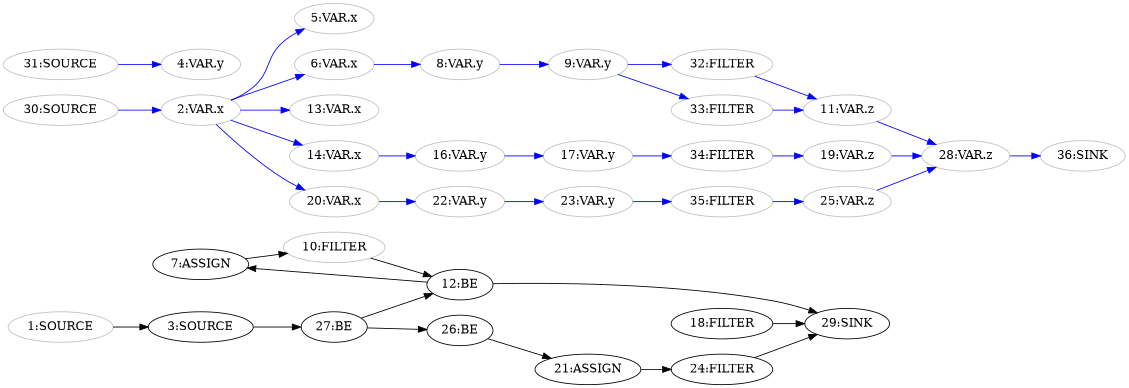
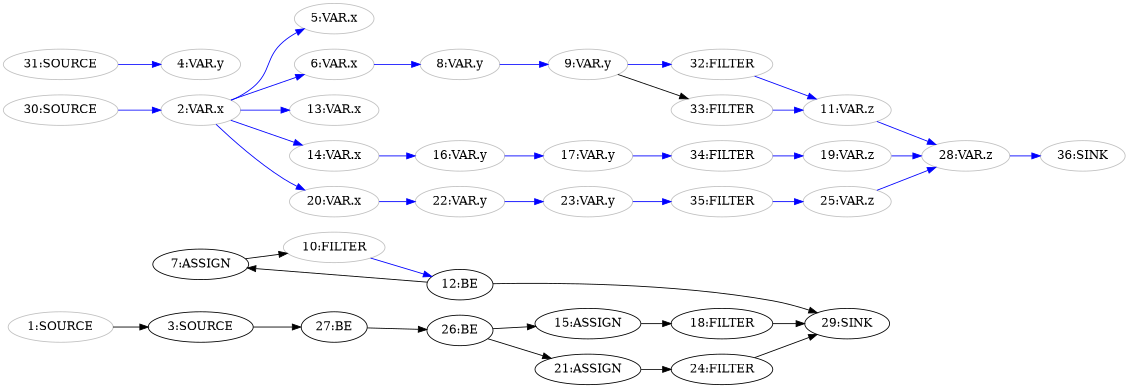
  digraph {
    fontname="DejaVu Serif"
    rankdir=LR
    node [fontname="DejaVu Serif" color=grey]
    edge [color=blue fontname="DejaVu Serif"]
    n1 [label="7:ASSIGN" color=""]
    n2 [label="10:FILTER"]
    n3 [label="12:BE" color=""]
+   n4 [label="15:ASSIGN" color=""]
    n5 [label="18:FILTER" color=""]
    n6 [label="29:SINK" color=""]
    n7 [label="21:ASSIGN" color=""]
    n8 [label="24:FILTER" color=""]
    n9 [label="27:BE" color=""]
    n10 [label="26:BE" color=""]
    n11 [label="1:SOURCE"]
    n12 [label="3:SOURCE" color=""]
    n13 [label="2:VAR.x"]
    n14 [label="5:VAR.x"]
    n15 [label="6:VAR.x"]
    n16 [label="13:VAR.x"]
    n17 [label="14:VAR.x"]
    n18 [label="20:VAR.x"]
    n19 [label="8:VAR.y"]
    n20 [label="16:VAR.y"]
    n21 [label="22:VAR.y"]
    n22 [label="4:VAR.y"]
    n23 [label="9:VAR.y"]
    n24 [label="32:FILTER"]
    n25 [label="33:FILTER"]
    n26 [label="11:VAR.z"]
    n27 [label="28:VAR.z"]
    n28 [label="36:SINK"]
    n29 [label="17:VAR.y"]
    n30 [label="34:FILTER"]
    n31 [label="19:VAR.z"]
    n32 [label="23:VAR.y"]
    n33 [label="35:FILTER"]
    n34 [label="25:VAR.z"]
    n35 [label="30:SOURCE"]
    n36 [label="31:SOURCE"]
    n1 -> n2 [color=black]
-   n2 -> n3 [color=black]
+   n2 -> n3
    n3 -> n1 [color=black]
    n3 -> n6 [color=black]
+   n4 -> n5 [color=black]
    n5 -> n6 [color=black]
    n7 -> n8 [color=black]
    n8 -> n6 [color=black]
-   n9 -> n3 [color=black]
    n9 -> n10 [color=black]
+   n10 -> n4 [color=black]
    n10 -> n7 [color=black]
    n11 -> n12 [color=black]
    n12 -> n9 [color=black]
    n13 -> n14
    n13 -> n15
    n13 -> n16
    n13 -> n17
    n13 -> n18
    n15 -> n19
    n17 -> n20
    n18 -> n21
    n19 -> n23
    n20 -> n29
    n21 -> n32
    n23 -> n24
-   n23 -> n25
+   n23 -> n25 [color=black]
    n24 -> n26
    n25 -> n26
    n26 -> n27
    n27 -> n28
    n29 -> n30
    n30 -> n31
    n31 -> n27
    n32 -> n33
    n33 -> n34
    n34 -> n27
    n35 -> n13
    n36 -> n22
  }
